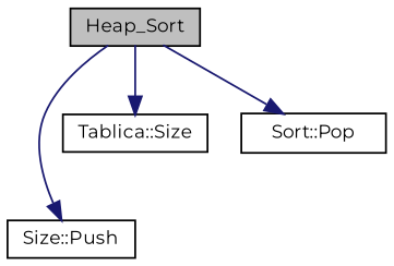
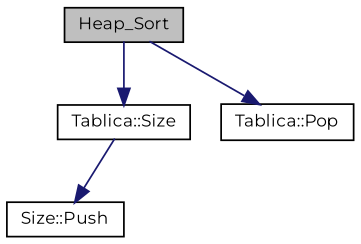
  digraph {
    fontname=Montserrat
    rankdir=TB
    node [color=black fillcolor=white fontname=Montserrat fontsize=10 shape=record style=filled]
    edge [color=midnightblue fontname=Montserrat fontsize=10 labelfontname=Helvetica labelfontsize=10 style=solid]
    n1 [fillcolor=grey75 fontcolor=black height=0.2 label=Heap_Sort width=0.4]
    n2 [height=0.2 label="Size::Push" width=0.4]
    n3 [height=0.2 label="Tablica::Size" width=0.4]
-   n4 [height=0.2 label="Sort::Pop" width=0.4]
-   n1 -> n2
+   n4 [height=0.2 label="Tablica::Pop" width=0.4]
+   n3 -> n2
    n1 -> n3
    n1 -> n4
  }
